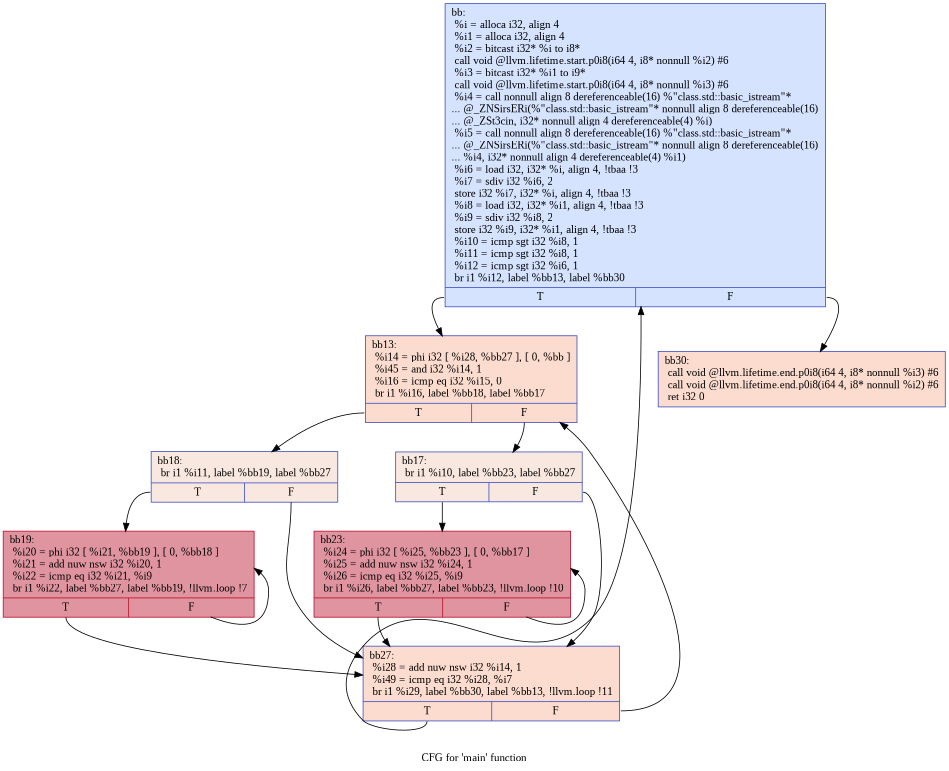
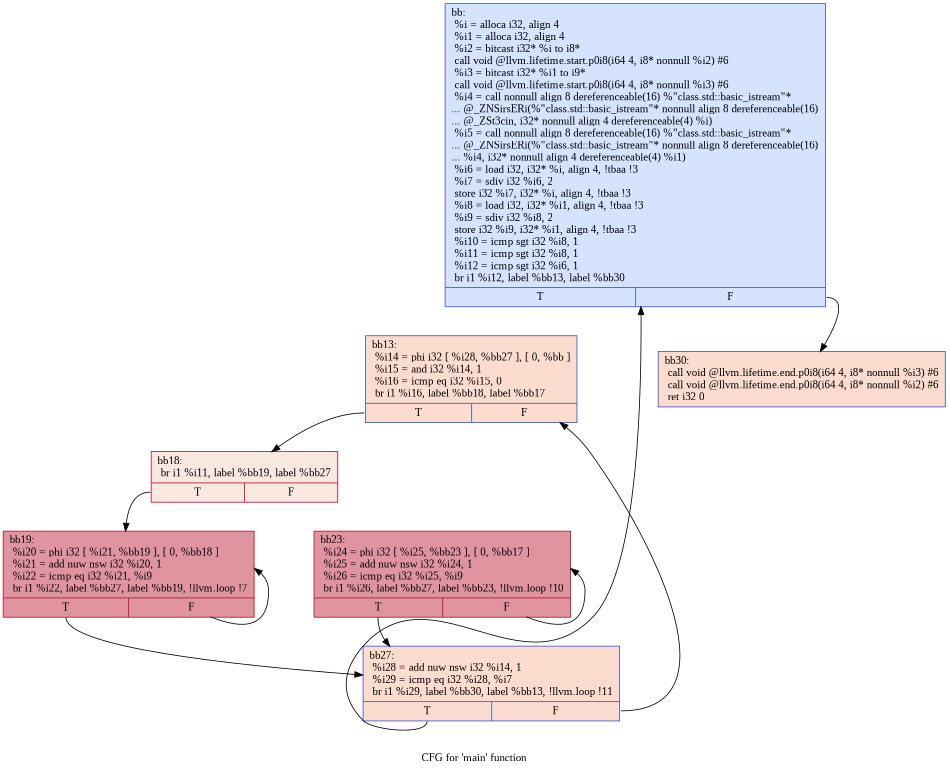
  digraph {
    fontname="Liberation Serif"
    label="CFG for 'main' function"
    node [color="#3d50c3ff" fillcolor="#f7af9170" fontname="Liberation Serif" shape=record style=filled]
    edge [fontname="Liberation Serif" tailport=s0]
    n1 [fillcolor="#a1c0ff70" label="{bb:\l  %i = alloca i32, align 4\l  %i1 = alloca i32, align 4\l  %i2 = bitcast i32* %i to i8*\l  call void @llvm.lifetime.start.p0i8(i64 4, i8* nonnull %i2) #6\l  %i3 = bitcast i32* %i1 to i9*\l  call void @llvm.lifetime.start.p0i8(i64 4, i8* nonnull %i3) #6\l  %i4 = call nonnull align 8 dereferenceable(16) %\"class.std::basic_istream\"*\l... @_ZNSirsERi(%\"class.std::basic_istream\"* nonnull align 8 dereferenceable(16)\l... @_ZSt3cin, i32* nonnull align 4 dereferenceable(4) %i)\l  %i5 = call nonnull align 8 dereferenceable(16) %\"class.std::basic_istream\"*\l... @_ZNSirsERi(%\"class.std::basic_istream\"* nonnull align 8 dereferenceable(16)\l... %i4, i32* nonnull align 4 dereferenceable(4) %i1)\l  %i6 = load i32, i32* %i, align 4, !tbaa !3\l  %i7 = sdiv i32 %i6, 2\l  store i32 %i7, i32* %i, align 4, !tbaa !3\l  %i8 = load i32, i32* %i1, align 4, !tbaa !3\l  %i9 = sdiv i32 %i8, 2\l  store i32 %i9, i32* %i1, align 4, !tbaa !3\l  %i10 = icmp sgt i32 %i8, 1\l  %i11 = icmp sgt i32 %i8, 1\l  %i12 = icmp sgt i32 %i6, 1\l  br i1 %i12, label %bb13, label %bb30\l|{<s0>T|<s1>F}}"]
-   n2 [label="{bb13:                                             \l  %i14 = phi i32 [ %i28, %bb27 ], [ 0, %bb ]\l  %i45 = and i32 %i14, 1\l  %i16 = icmp eq i32 %i15, 0\l  br i1 %i16, label %bb18, label %bb17\l|{<s0>T|<s1>F}}"]
+   n2 [label="{bb13:                                             \l  %i14 = phi i32 [ %i28, %bb27 ], [ 0, %bb ]\l  %i15 = and i32 %i14, 1\l  %i16 = icmp eq i32 %i15, 0\l  br i1 %i16, label %bb18, label %bb17\l|{<s0>T|<s1>F}}"]
    n3 [label="{bb30:                                             \l  call void @llvm.lifetime.end.p0i8(i64 4, i8* nonnull %i3) #6\l  call void @llvm.lifetime.end.p0i8(i64 4, i8* nonnull %i2) #6\l  ret i32 0\l}"]
-   n4 [fillcolor="#f1ccb870" label="{bb18:                                             \l  br i1 %i11, label %bb19, label %bb27\l|{<s0>T|<s1>F}}"]
-   n5 [fillcolor="#f1ccb870" label="{bb17:                                             \l  br i1 %i10, label %bb23, label %bb27\l|{<s0>T|<s1>F}}"]
-   n6 [label="{bb27:                                             \l  %i28 = add nuw nsw i32 %i14, 1\l  %i49 = icmp eq i32 %i28, %i7\l  br i1 %i29, label %bb30, label %bb13, !llvm.loop !11\l|{<s0>T|<s1>F}}"]
+   n4 [color="#b70d28ff" fillcolor="#f1ccb870" label="{bb18:                                             \l  br i1 %i11, label %bb19, label %bb27\l|{<s0>T|<s1>F}}"]
+   n6 [label="{bb27:                                             \l  %i28 = add nuw nsw i32 %i14, 1\l  %i29 = icmp eq i32 %i28, %i7\l  br i1 %i29, label %bb30, label %bb13, !llvm.loop !11\l|{<s0>T|<s1>F}}"]
    n7 [color="#b70d28ff" fillcolor="#b70d2870" label="{bb19:                                             \l  %i20 = phi i32 [ %i21, %bb19 ], [ 0, %bb18 ]\l  %i21 = add nuw nsw i32 %i20, 1\l  %i22 = icmp eq i32 %i21, %i9\l  br i1 %i22, label %bb27, label %bb19, !llvm.loop !7\l|{<s0>T|<s1>F}}"]
    n8 [color="#b70d28ff" fillcolor="#b70d2870" label="{bb23:                                             \l  %i24 = phi i32 [ %i25, %bb23 ], [ 0, %bb17 ]\l  %i25 = add nuw nsw i32 %i24, 1\l  %i26 = icmp eq i32 %i25, %i9\l  br i1 %i26, label %bb27, label %bb23, !llvm.loop !10\l|{<s0>T|<s1>F}}"]
-   n1 -> n2
    n1 -> n3 [tailport=s1]
    n2 -> n4
-   n2 -> n5 [tailport=s1]
-   n4 -> n6 [tailport=s1]
    n4 -> n7
-   n5 -> n6 [tailport=s1]
-   n5 -> n8
    n6 -> n1
    n6 -> n2 [tailport=s1]
    n7 -> n6
    n7 -> n7 [tailport=s1]
    n8 -> n6
    n8 -> n8 [tailport=s1]
  }
